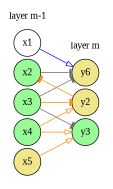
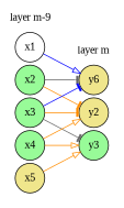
  digraph {
    compound=true
    fontname="Liberation Serif"
    nodesep=.05
    ordering=out
    rankdir=LR
    splines=line
    node [fillcolor=palegreen fontname="Liberation Serif" shape=circle style="solid,filled"]
    edge [arrowhead=tee color=darkorange fontname="Liberation Serif"]
    x1 [fillcolor=white]
    x2
    x3
    x4
    x5 [fillcolor=khaki]
    n6 [fillcolor=khaki label=y6]
    y2 [fillcolor=khaki]
    y3
    subgraph cluster_1 {
      color=white
-     label="layer m-1"
+     label="layer m-9"
      rank=same
      x1
      x2
      x3
      x4
      x5
    }
    subgraph cluster_2 {
      color=white
      label="layer m"
      rank=same
      n6
      y2
      y3
    }
    x1 -> n6 [arrowhead=onormal color=blue]
    x2 -> n6 [color=gray40]
-   y2 -> x2
-   x3 -> n6 [color=gray40]
+   x2 -> y2
+   x3 -> n6 [color=blue]
    x3 -> y2
    x3 -> y3 [color=gray40]
    x4 -> y2 [arrowhead=onormal]
    x4 -> y3 [arrowhead=onormal]
    x5 -> y3 [arrowhead=onormal]
  }
